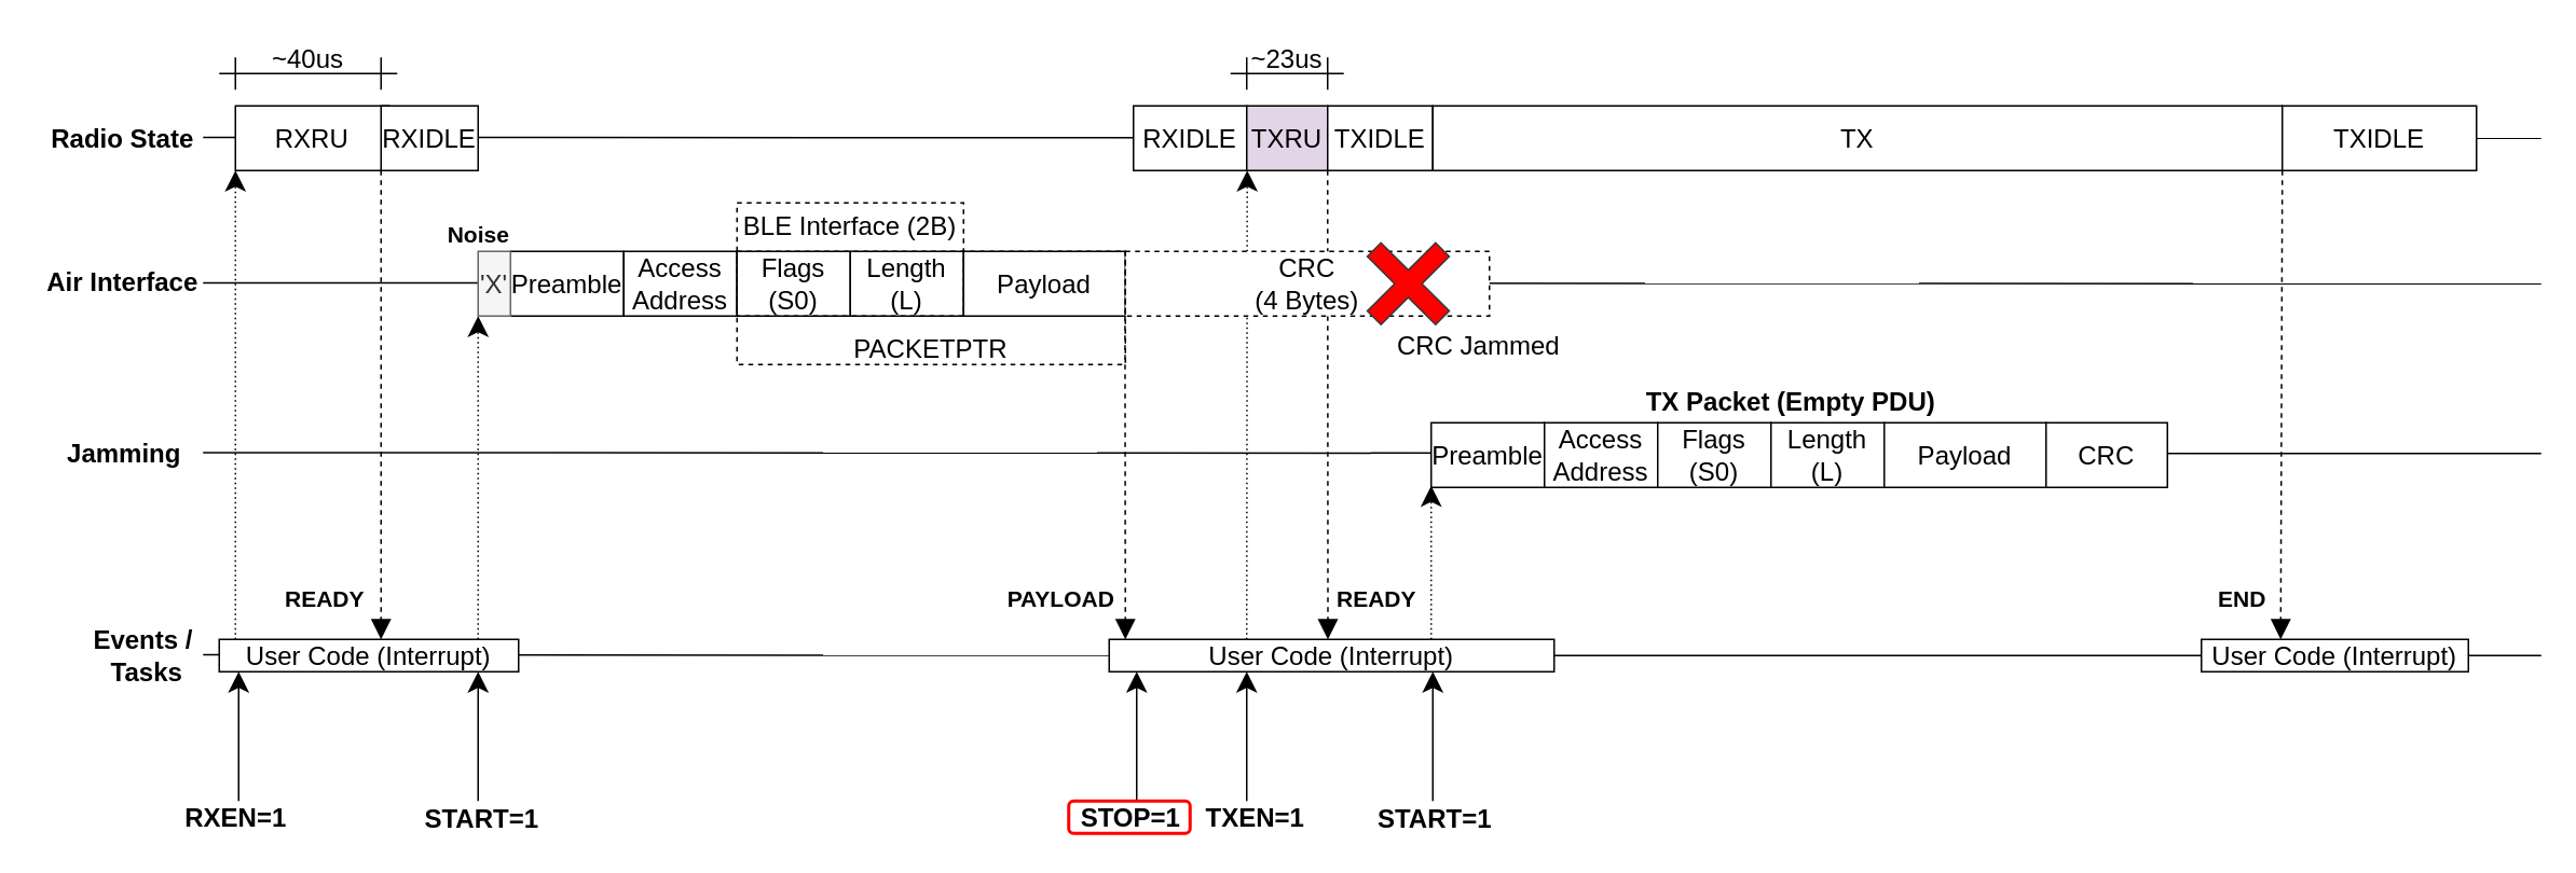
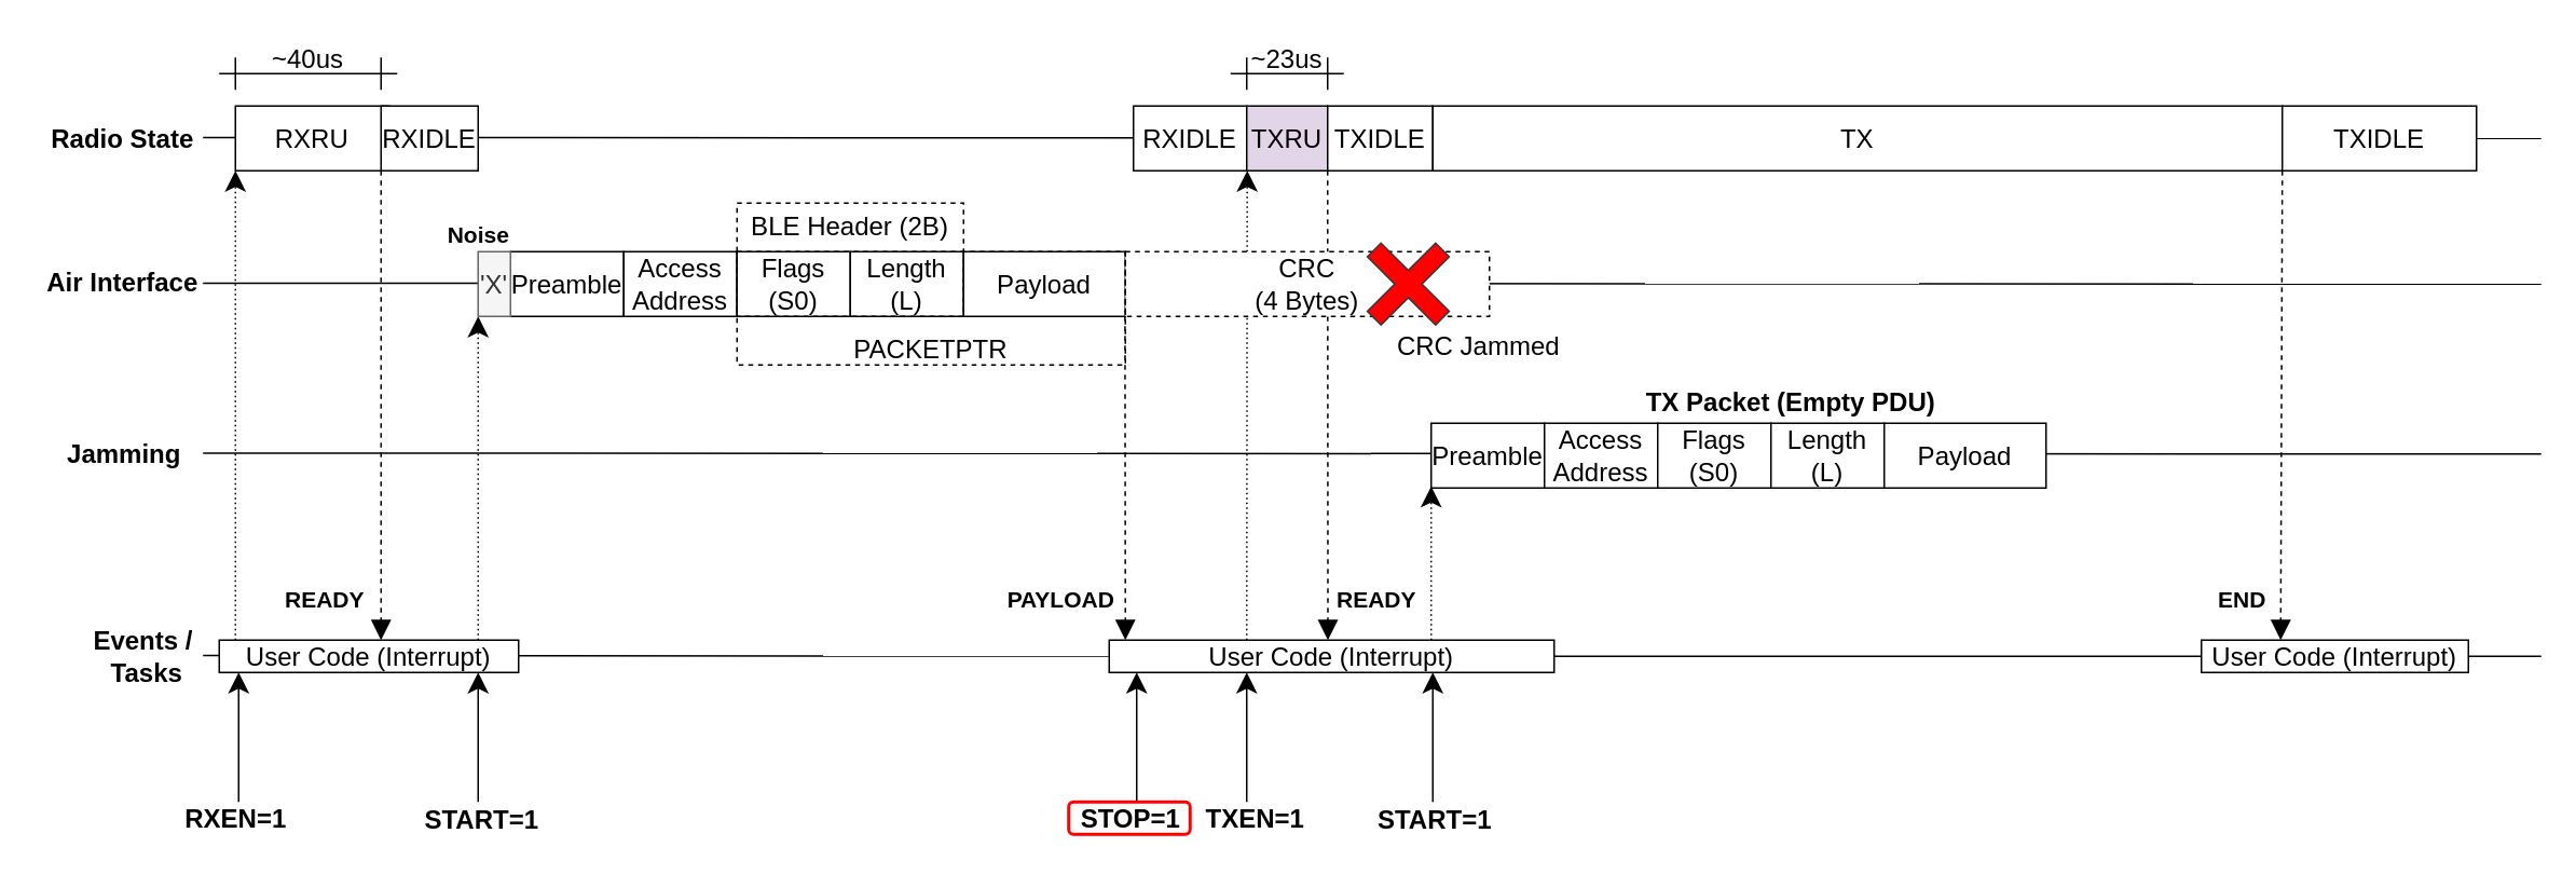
  <mxCell id="0" />
  <mxCell id="1" parent="0" />
  <mxCell id="2" value="" style="endArrow=block;html=1;fontSize=16;dashed=1;endFill=1;endSize=10;startSize=10;strokeWidth=1;" parent="1" edge="1"><mxGeometry width="50" height="50" relative="1" as="geometry"><mxPoint x="820" y="105" as="sourcePoint" /><mxPoint x="820.18" y="395" as="targetPoint" /></mxGeometry></mxCell>
  <mxCell id="3" value="" style="endArrow=classic;html=1;fontSize=16;entryX=0;entryY=1;entryDx=0;entryDy=0;strokeWidth=1;endSize=10;startSize=10;dashed=1;dashPattern=1 2;" parent="1" edge="1"><mxGeometry width="50" height="50" relative="1" as="geometry"><mxPoint x="770" y="395" as="sourcePoint" /><mxPoint x="770.31" y="105" as="targetPoint" /></mxGeometry></mxCell>
  <mxCell id="4" value="" style="endArrow=none;html=1;fontSize=16;" parent="1" edge="1"><mxGeometry width="50" height="50" relative="1" as="geometry"><mxPoint x="125" y="84.5" as="sourcePoint" /><mxPoint x="1570" y="85" as="targetPoint" /></mxGeometry></mxCell>
  <mxCell id="5" value="RXRU" style="rounded=0;whiteSpace=wrap;html=1;fontSize=16;" parent="1" vertex="1"><mxGeometry x="145" y="65" width="95" height="40" as="geometry" /></mxCell>
  <mxCell id="6" value="RXIDLE" style="rounded=0;whiteSpace=wrap;html=1;fontSize=16;" parent="1" vertex="1"><mxGeometry x="700" y="65" width="70" height="40" as="geometry" /></mxCell>
  <mxCell id="7" value="Radio State" style="text;html=1;align=center;verticalAlign=middle;resizable=0;points=[];autosize=1;strokeColor=none;fontSize=16;rotation=0;fontStyle=1" parent="1" vertex="1"><mxGeometry x="25" y="75" width="100" height="20" as="geometry" /></mxCell>
  <mxCell id="8" value="" style="endArrow=none;html=1;fontSize=16;" parent="1" edge="1"><mxGeometry width="50" height="50" relative="1" as="geometry"><mxPoint x="125" y="174.5" as="sourcePoint" /><mxPoint x="1570" y="175" as="targetPoint" /></mxGeometry></mxCell>
  <mxCell id="9" value="Air Interface" style="text;html=1;align=center;verticalAlign=middle;resizable=0;points=[];autosize=1;strokeColor=none;fontSize=16;rotation=0;fontStyle=1" parent="1" vertex="1"><mxGeometry x="20" y="164" width="110" height="20" as="geometry" /></mxCell>
  <mxCell id="10" value="Preamble" style="rounded=0;whiteSpace=wrap;html=1;fontSize=16;" parent="1" vertex="1"><mxGeometry x="315" y="155" width="70" height="40" as="geometry" /></mxCell>
  <mxCell id="11" value="Access Address" style="rounded=0;whiteSpace=wrap;html=1;fontSize=16;" parent="1" vertex="1"><mxGeometry x="385" y="155" width="70" height="40" as="geometry" /></mxCell>
  <mxCell id="12" value="Flags&lt;br&gt;(S0)" style="rounded=0;whiteSpace=wrap;html=1;fontSize=16;" parent="1" vertex="1"><mxGeometry x="455" y="155" width="70" height="40" as="geometry" /></mxCell>
  <mxCell id="13" value="Length&lt;br&gt;(L)" style="rounded=0;whiteSpace=wrap;html=1;fontSize=16;" parent="1" vertex="1"><mxGeometry x="525" y="155" width="70" height="40" as="geometry" /></mxCell>
  <mxCell id="14" value="Payload" style="rounded=0;whiteSpace=wrap;html=1;fontSize=16;" parent="1" vertex="1"><mxGeometry x="595" y="155" width="100" height="40" as="geometry" /></mxCell>
  <mxCell id="15" value="CRC&lt;br&gt;(4 Bytes)" style="rounded=0;whiteSpace=wrap;html=1;fontSize=16;align=center;dashed=1;" parent="1" vertex="1"><mxGeometry x="695" y="155" width="225" height="40" as="geometry" /></mxCell>
  <mxCell id="16" value="Events /&amp;nbsp;&lt;br&gt;Tasks" style="text;html=1;align=center;verticalAlign=middle;resizable=0;points=[];autosize=1;strokeColor=none;fontSize=16;rotation=0;fontStyle=1" parent="1" vertex="1"><mxGeometry x="50" y="385" width="80" height="40" as="geometry" /></mxCell>
  <mxCell id="17" value="" style="endArrow=classic;html=1;fontSize=16;strokeWidth=1;endSize=10;startSize=10;" parent="1" edge="1"><mxGeometry width="50" height="50" relative="1" as="geometry"><mxPoint x="147" y="495" as="sourcePoint" /><mxPoint x="147" y="415" as="targetPoint" /></mxGeometry></mxCell>
  <mxCell id="18" value="RXEN=1" style="text;html=1;align=center;verticalAlign=middle;resizable=0;points=[];autosize=1;strokeColor=none;fontSize=16;rotation=0;fontStyle=1" parent="1" vertex="1"><mxGeometry x="105" y="495" width="80" height="20" as="geometry" /></mxCell>
- <mxCell id="19" value="BLE Interface (2B)" style="rounded=0;whiteSpace=wrap;html=1;fontSize=16;dashed=1;fillColor=none;verticalAlign=top;spacing=0;" parent="1" vertex="1"><mxGeometry x="455" y="125" width="140" height="70" as="geometry" /></mxCell>
+ <mxCell id="19" value="BLE Header (2B)" style="rounded=0;whiteSpace=wrap;html=1;fontSize=16;dashed=1;fillColor=none;verticalAlign=top;spacing=0;" parent="1" vertex="1"><mxGeometry x="455" y="125" width="140" height="70" as="geometry" /></mxCell>
  <mxCell id="20" value="Noise" style="text;html=1;align=center;verticalAlign=middle;resizable=0;points=[];autosize=1;strokeColor=none;fontSize=14;rotation=0;fontStyle=1" parent="1" vertex="1"><mxGeometry x="270" y="135" width="50" height="20" as="geometry" /></mxCell>
  <mxCell id="21" value="" style="endArrow=none;startArrow=none;html=1;startFill=0;endFill=0;endSize=10;startSize=10;strokeWidth=1;" parent="1" edge="1"><mxGeometry width="50" height="50" relative="1" as="geometry"><mxPoint x="135" y="45" as="sourcePoint" /><mxPoint x="245" y="45" as="targetPoint" /></mxGeometry></mxCell>
  <mxCell id="22" value="" style="endArrow=none;startArrow=none;html=1;startFill=0;endFill=0;endSize=10;startSize=10;strokeWidth=1;" parent="1" edge="1"><mxGeometry width="50" height="50" relative="1" as="geometry"><mxPoint x="235" y="55" as="sourcePoint" /><mxPoint x="235" y="35" as="targetPoint" /></mxGeometry></mxCell>
  <mxCell id="23" value="" style="endArrow=none;startArrow=none;html=1;startFill=0;endFill=0;endSize=10;startSize=10;strokeWidth=1;" parent="1" edge="1"><mxGeometry width="50" height="50" relative="1" as="geometry"><mxPoint x="145" y="55" as="sourcePoint" /><mxPoint x="145" y="35" as="targetPoint" /></mxGeometry></mxCell>
  <mxCell id="24" value="&lt;span style=&quot;color: rgb(0 , 0 , 0) ; font-family: &amp;#34;helvetica&amp;#34; ; font-size: 16px ; font-style: normal ; font-weight: 400 ; letter-spacing: normal ; text-indent: 0px ; text-transform: none ; word-spacing: 0px ; display: inline ; float: none&quot;&gt;~40us&lt;/span&gt;" style="text;whiteSpace=wrap;html=1;align=center;labelBackgroundColor=none;" parent="1" vertex="1"><mxGeometry x="155" y="20" width="70" height="30" as="geometry" /></mxCell>
  <mxCell id="25" value="" style="endArrow=none;html=1;fontSize=16;startArrow=none;" parent="1" source="33" edge="1"><mxGeometry width="50" height="50" relative="1" as="geometry"><mxPoint x="125" y="404.5" as="sourcePoint" /><mxPoint x="1570" y="405" as="targetPoint" /></mxGeometry></mxCell>
  <mxCell id="26" value="" style="endArrow=block;html=1;fontSize=16;dashed=1;endFill=1;endSize=10;startSize=10;strokeWidth=1;" parent="1" edge="1"><mxGeometry width="50" height="50" relative="1" as="geometry"><mxPoint x="235" y="105" as="sourcePoint" /><mxPoint x="235" y="395" as="targetPoint" /></mxGeometry></mxCell>
  <mxCell id="27" value="READY" style="text;html=1;align=center;verticalAlign=middle;resizable=0;points=[];autosize=1;strokeColor=none;fontSize=14;rotation=0;fontStyle=1" parent="1" vertex="1"><mxGeometry x="170" y="360" width="60" height="20" as="geometry" /></mxCell>
  <mxCell id="28" value="" style="endArrow=classic;html=1;fontSize=16;strokeWidth=1;endSize=10;startSize=10;" parent="1" edge="1"><mxGeometry width="50" height="50" relative="1" as="geometry"><mxPoint x="295" y="495" as="sourcePoint" /><mxPoint x="295" y="415" as="targetPoint" /></mxGeometry></mxCell>
  <mxCell id="29" value="START=1" style="text;html=1;align=center;verticalAlign=middle;resizable=0;points=[];autosize=1;strokeColor=none;fontSize=16;rotation=0;fontStyle=1" parent="1" vertex="1"><mxGeometry x="254" y="493" width="85" height="25" as="geometry" /></mxCell>
  <mxCell id="30" value="" style="endArrow=classic;html=1;fontSize=16;entryX=0;entryY=1;entryDx=0;entryDy=0;strokeWidth=1;endSize=10;startSize=10;dashed=1;dashPattern=1 2;" parent="1" target="5" edge="1"><mxGeometry width="50" height="50" relative="1" as="geometry"><mxPoint x="145" y="395" as="sourcePoint" /><mxPoint x="145.3" y="196.04" as="targetPoint" /></mxGeometry></mxCell>
  <mxCell id="31" value="" style="endArrow=classic;html=1;fontSize=16;strokeWidth=1;endSize=10;startSize=10;dashed=1;dashPattern=1 2;" parent="1" edge="1"><mxGeometry width="50" height="50" relative="1" as="geometry"><mxPoint x="295" y="395" as="sourcePoint" /><mxPoint x="295" y="195" as="targetPoint" /></mxGeometry></mxCell>
  <mxCell id="32" value="TXRU" style="rounded=0;whiteSpace=wrap;html=1;fontSize=16;fillColor=#e1d5e7;" parent="1" vertex="1"><mxGeometry x="770" y="65" width="50" height="40" as="geometry" /></mxCell>
  <mxCell id="33" value="User Code (Interrupt)" style="rounded=0;whiteSpace=wrap;html=1;fontSize=16;connectable=0;" parent="1" vertex="1"><mxGeometry x="685" y="395" width="275" height="20" as="geometry" /></mxCell>
  <mxCell id="34" value="" style="endArrow=none;html=1;fontSize=16;" parent="1" target="33" edge="1"><mxGeometry width="50" height="50" relative="1" as="geometry"><mxPoint x="125" y="404.5" as="sourcePoint" /><mxPoint x="1415" y="405" as="targetPoint" /></mxGeometry></mxCell>
  <mxCell id="35" value="User Code (Interrupt)" style="rounded=0;whiteSpace=wrap;html=1;fontSize=16;connectable=0;" parent="1" vertex="1"><mxGeometry x="135" y="395" width="185" height="20" as="geometry" /></mxCell>
  <mxCell id="36" value="" style="endArrow=classic;html=1;fontSize=16;strokeWidth=1;endSize=10;startSize=10;" parent="1" edge="1"><mxGeometry width="50" height="50" relative="1" as="geometry"><mxPoint x="770" y="495" as="sourcePoint" /><mxPoint x="770" y="415" as="targetPoint" /></mxGeometry></mxCell>
  <mxCell id="37" value="TXEN=1" style="text;html=1;align=center;verticalAlign=middle;resizable=0;points=[];autosize=1;strokeColor=none;fontSize=16;rotation=0;fontStyle=1;connectable=0;" parent="1" vertex="1"><mxGeometry x="735" y="495" width="80" height="20" as="geometry" /></mxCell>
  <mxCell id="38" value="TXIDLE" style="rounded=0;whiteSpace=wrap;html=1;fontSize=16;" parent="1" vertex="1"><mxGeometry x="820" y="65" width="65" height="40" as="geometry" /></mxCell>
  <mxCell id="39" value="" style="endArrow=none;startArrow=none;html=1;startFill=0;endFill=0;endSize=10;startSize=10;strokeWidth=1;" parent="1" edge="1"><mxGeometry width="50" height="50" relative="1" as="geometry"><mxPoint x="760" y="45" as="sourcePoint" /><mxPoint x="830" y="45" as="targetPoint" /></mxGeometry></mxCell>
  <mxCell id="40" value="" style="endArrow=none;startArrow=none;html=1;startFill=0;endFill=0;endSize=10;startSize=10;strokeWidth=1;" parent="1" edge="1"><mxGeometry width="50" height="50" relative="1" as="geometry"><mxPoint x="820" y="55" as="sourcePoint" /><mxPoint x="820" y="35" as="targetPoint" /></mxGeometry></mxCell>
  <mxCell id="41" value="" style="endArrow=none;startArrow=none;html=1;startFill=0;endFill=0;endSize=10;startSize=10;strokeWidth=1;" parent="1" edge="1"><mxGeometry width="50" height="50" relative="1" as="geometry"><mxPoint x="770" y="55" as="sourcePoint" /><mxPoint x="770" y="35" as="targetPoint" /></mxGeometry></mxCell>
  <mxCell id="42" value="&lt;span style=&quot;color: rgb(0 , 0 , 0) ; font-family: &amp;#34;helvetica&amp;#34; ; font-size: 16px ; font-style: normal ; font-weight: 400 ; letter-spacing: normal ; text-indent: 0px ; text-transform: none ; word-spacing: 0px ; display: inline ; float: none&quot;&gt;~23us&lt;/span&gt;" style="text;whiteSpace=wrap;html=1;align=center;labelBackgroundColor=none;" parent="1" vertex="1"><mxGeometry x="760" y="20" width="70" height="30" as="geometry" /></mxCell>
  <mxCell id="43" value="TX" style="rounded=0;whiteSpace=wrap;html=1;fontSize=16;" parent="1" vertex="1"><mxGeometry x="885" y="65" width="525" height="40" as="geometry" /></mxCell>
  <mxCell id="44" value="'X'" style="rounded=0;whiteSpace=wrap;html=1;fontSize=16;fillColor=#f5f5f5;strokeColor=#666666;fontColor=#333333;" parent="1" vertex="1"><mxGeometry x="295" y="155" width="20" height="40" as="geometry" /></mxCell>
  <mxCell id="45" value="RXIDLE" style="rounded=0;whiteSpace=wrap;html=1;fontSize=16;" parent="1" vertex="1"><mxGeometry x="235" y="65" width="60" height="40" as="geometry" /></mxCell>
  <mxCell id="46" value="" style="endArrow=classic;html=1;fontSize=16;strokeWidth=1;endSize=10;startSize=10;" parent="1" edge="1"><mxGeometry width="50" height="50" relative="1" as="geometry"><mxPoint x="885" y="495" as="sourcePoint" /><mxPoint x="885" y="415" as="targetPoint" /></mxGeometry></mxCell>
  <mxCell id="47" value="START=1" style="text;html=1;align=center;verticalAlign=middle;resizable=0;points=[];autosize=1;strokeColor=none;fontSize=16;rotation=0;fontStyle=1" parent="1" vertex="1"><mxGeometry x="843" y="493" width="85" height="25" as="geometry" /></mxCell>
  <mxCell id="48" value="TXIDLE" style="rounded=0;whiteSpace=wrap;html=1;fontSize=16;" parent="1" vertex="1"><mxGeometry x="1410" y="65" width="120" height="40" as="geometry" /></mxCell>
  <mxCell id="49" value="User Code (Interrupt)" style="rounded=0;whiteSpace=wrap;html=1;fontSize=16;connectable=0;" parent="1" vertex="1"><mxGeometry x="1360" y="395" width="165" height="20" as="geometry" /></mxCell>
  <mxCell id="50" value="END" style="text;html=1;align=center;verticalAlign=middle;resizable=0;points=[];autosize=1;strokeColor=none;fontSize=14;rotation=0;fontStyle=1" parent="1" vertex="1"><mxGeometry x="1360" y="360" width="50" height="20" as="geometry" /></mxCell>
  <mxCell id="51" value="PACKETPTR" style="rounded=0;whiteSpace=wrap;html=1;fontSize=16;dashed=1;fillColor=none;verticalAlign=bottom;spacing=0;" parent="1" vertex="1"><mxGeometry x="455" y="155" width="240" height="70" as="geometry" /></mxCell>
  <mxCell id="52" value="READY" style="text;html=1;align=center;verticalAlign=middle;resizable=0;points=[];autosize=1;strokeColor=none;fontSize=14;rotation=0;fontStyle=1" parent="1" vertex="1"><mxGeometry x="820" y="360" width="60" height="20" as="geometry" /></mxCell>
  <mxCell id="53" value="" style="endArrow=none;html=1;fontSize=16;" parent="1" edge="1"><mxGeometry width="50" height="50" relative="1" as="geometry"><mxPoint x="125" y="279.5" as="sourcePoint" /><mxPoint x="1570" y="280" as="targetPoint" /></mxGeometry></mxCell>
  <mxCell id="54" value="Jamming" style="text;html=1;align=center;verticalAlign=middle;resizable=0;points=[];autosize=1;strokeColor=none;fontSize=16;rotation=0;fontStyle=1" parent="1" vertex="1"><mxGeometry x="33" y="267" width="85" height="25" as="geometry" /></mxCell>
  <mxCell id="55" value="Preamble" style="rounded=0;whiteSpace=wrap;html=1;fontSize=16;" parent="1" vertex="1"><mxGeometry x="884" y="261" width="70" height="40" as="geometry" /></mxCell>
  <mxCell id="56" value="Access Address" style="rounded=0;whiteSpace=wrap;html=1;fontSize=16;" parent="1" vertex="1"><mxGeometry x="954" y="261" width="70" height="40" as="geometry" /></mxCell>
  <mxCell id="57" value="Flags&lt;br&gt;(S0)" style="rounded=0;whiteSpace=wrap;html=1;fontSize=16;" parent="1" vertex="1"><mxGeometry x="1024" y="261" width="70" height="40" as="geometry" /></mxCell>
  <mxCell id="58" value="Length&lt;br&gt;(L)" style="rounded=0;whiteSpace=wrap;html=1;fontSize=16;" parent="1" vertex="1"><mxGeometry x="1094" y="261" width="70" height="40" as="geometry" /></mxCell>
  <mxCell id="59" value="Payload" style="rounded=0;whiteSpace=wrap;html=1;fontSize=16;" parent="1" vertex="1"><mxGeometry x="1164" y="261" width="100" height="40" as="geometry" /></mxCell>
  <mxCell id="60" value="TX Packet (Empty PDU)" style="text;html=1;align=center;verticalAlign=middle;resizable=0;points=[];autosize=1;strokeColor=none;fontSize=16;rotation=0;fontStyle=1" parent="1" vertex="1"><mxGeometry x="1011" y="235" width="190" height="25" as="geometry" /></mxCell>
  <mxCell id="61" value="" style="endArrow=block;html=1;fontSize=16;dashed=1;endFill=1;endSize=10;startSize=10;strokeWidth=1;exitX=1;exitY=1;exitDx=0;exitDy=0;" parent="1" source="43" edge="1"><mxGeometry width="50" height="50" relative="1" as="geometry"><mxPoint x="1409" y="195" as="sourcePoint" /><mxPoint x="1409" y="395" as="targetPoint" /></mxGeometry></mxCell>
- <mxCell id="62" value="CRC" style="rounded=0;whiteSpace=wrap;html=1;fontSize=16;" parent="1" vertex="1"><mxGeometry x="1264" y="261" width="75" height="40" as="geometry" /></mxCell>
  <mxCell id="63" value="PAYLOAD" style="text;html=1;align=center;verticalAlign=middle;resizable=0;points=[];autosize=1;strokeColor=none;fontSize=14;rotation=0;fontStyle=1" parent="1" vertex="1"><mxGeometry x="615" y="357.5" width="80" height="25" as="geometry" /></mxCell>
  <mxCell id="64" value="" style="endArrow=block;html=1;fontSize=16;dashed=1;endFill=1;endSize=10;startSize=10;strokeWidth=1;" parent="1" edge="1"><mxGeometry width="50" height="50" relative="1" as="geometry"><mxPoint x="694.77" y="195" as="sourcePoint" /><mxPoint x="695" y="395" as="targetPoint" /></mxGeometry></mxCell>
  <mxCell id="65" value="" style="endArrow=classic;html=1;fontSize=16;strokeWidth=1;endSize=10;startSize=10;" parent="1" edge="1"><mxGeometry width="50" height="50" relative="1" as="geometry"><mxPoint x="702" y="495" as="sourcePoint" /><mxPoint x="702" y="415" as="targetPoint" /></mxGeometry></mxCell>
  <mxCell id="66" value="STOP=1" style="text;html=1;align=center;verticalAlign=middle;resizable=0;points=[];autosize=1;strokeColor=none;fontSize=16;rotation=0;fontStyle=1;connectable=0;" parent="1" vertex="1"><mxGeometry x="660" y="492.5" width="75" height="25" as="geometry" /></mxCell>
  <mxCell id="67" value="" style="shape=cross;whiteSpace=wrap;html=1;fontSize=16;align=left;verticalAlign=bottom;strokeColor=#36393d;fillColor=#FF0000;rotation=-45;" parent="1" vertex="1"><mxGeometry x="840" y="145.16" width="59.68" height="59.68" as="geometry" /></mxCell>
  <mxCell id="68" value="" style="endArrow=classic;html=1;fontSize=16;strokeWidth=1;endSize=10;startSize=10;dashed=1;dashPattern=1 2;" parent="1" edge="1"><mxGeometry width="50" height="50" relative="1" as="geometry"><mxPoint x="884" y="395" as="sourcePoint" /><mxPoint x="884" y="300" as="targetPoint" /></mxGeometry></mxCell>
  <mxCell id="69" value="&lt;div style=&quot;text-align: left&quot;&gt;&lt;span&gt;CRC Jammed&lt;/span&gt;&lt;/div&gt;" style="text;html=1;align=center;verticalAlign=middle;resizable=0;points=[];autosize=1;strokeColor=none;fontSize=16;" parent="1" vertex="1"><mxGeometry x="855" y="200" width="115" height="25" as="geometry" /></mxCell>
  <mxCell id="70" value="" style="rounded=1;whiteSpace=wrap;html=1;fontSize=16;align=center;verticalAlign=bottom;fillColor=none;strokeWidth=2;strokeColor=#FF0000;" parent="1" vertex="1"><mxGeometry x="660" y="495" width="75" height="20" as="geometry" /></mxCell>
